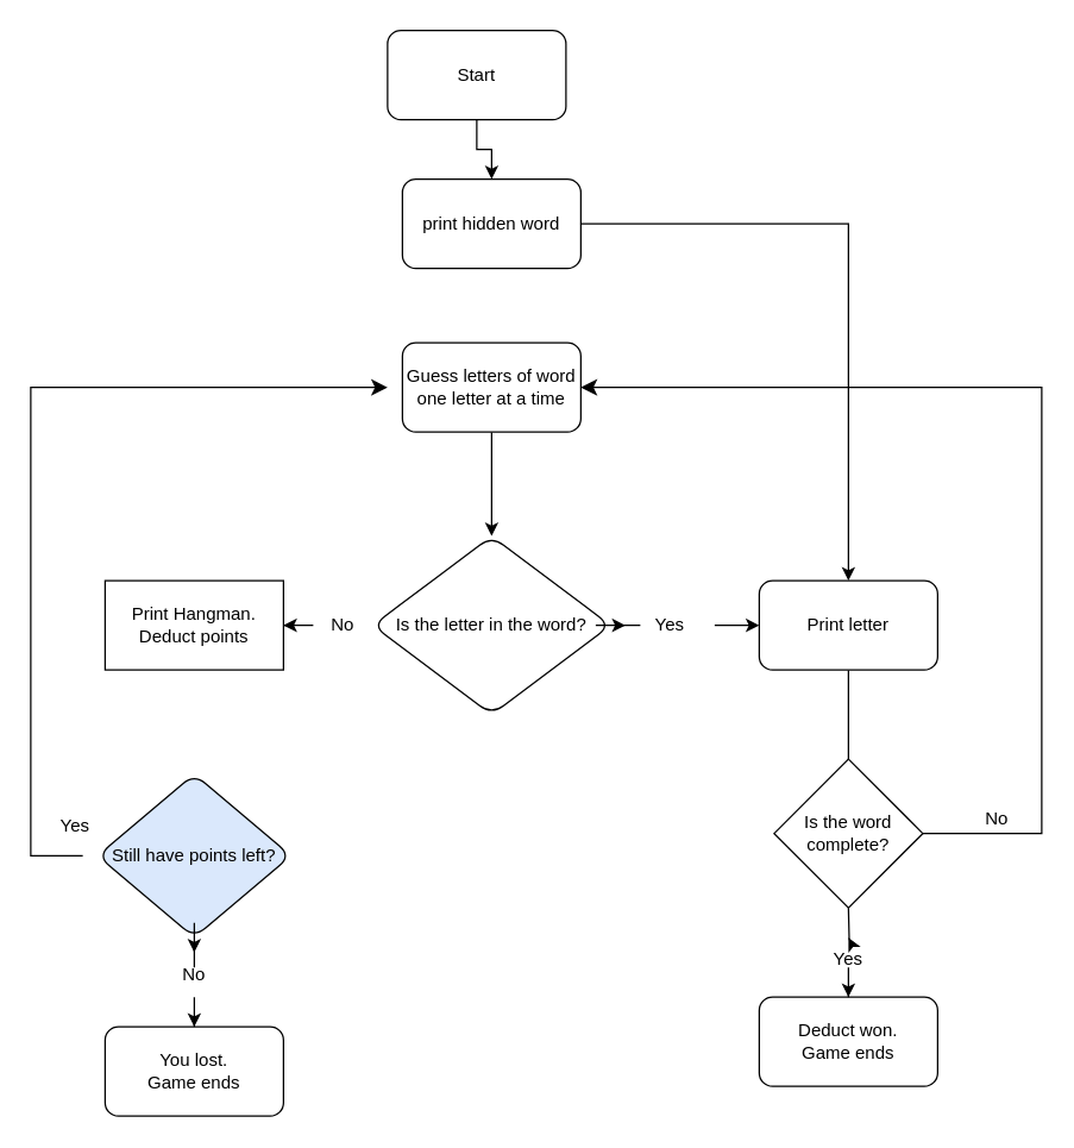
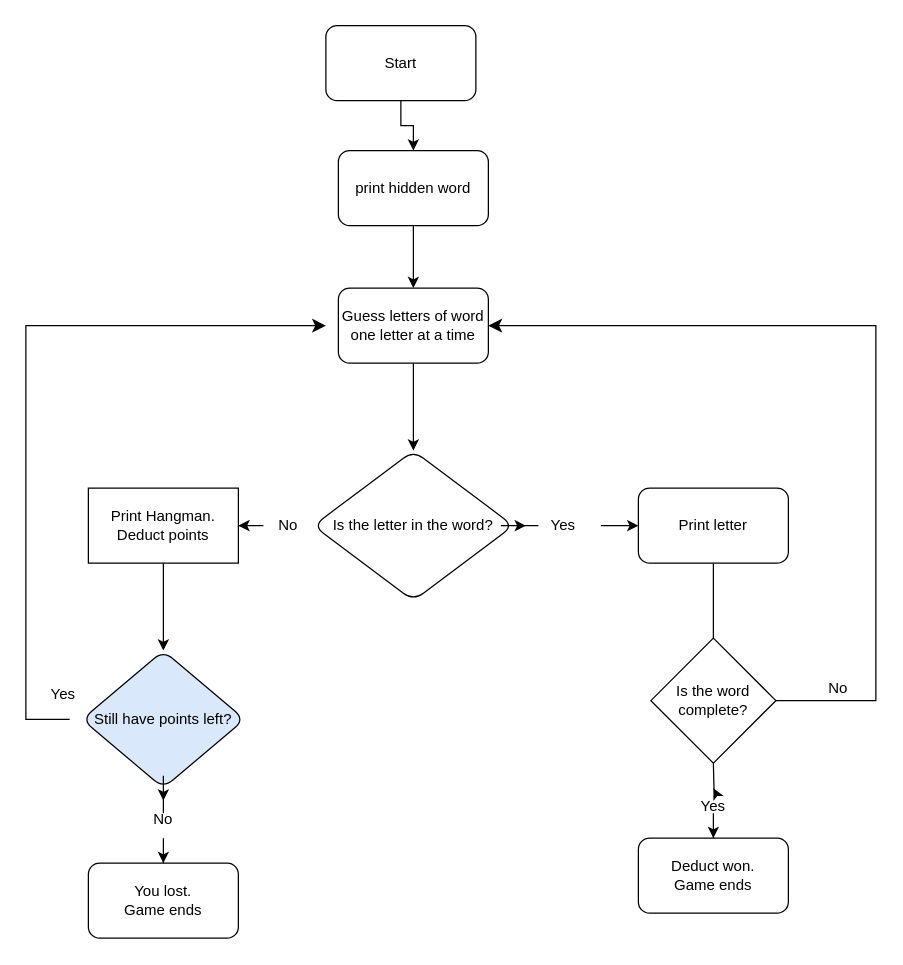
  <mxCell id="0" />
  <mxCell id="1" parent="0" />
  <mxCell id="2" value="" style="edgeStyle=orthogonalEdgeStyle;rounded=0;orthogonalLoop=1;jettySize=auto;html=1;" edge="1" parent="1" source="3" target="5"><mxGeometry relative="1" as="geometry" /></mxCell>
  <mxCell id="3" value="Start" style="rounded=1;whiteSpace=wrap;html=1;" vertex="1" parent="1"><mxGeometry x="260" y="20" width="120" height="60" as="geometry" /></mxCell>
- <mxCell id="4" value="" style="edgeStyle=orthogonalEdgeStyle;rounded=0;orthogonalLoop=1;jettySize=auto;html=1;" edge="1" parent="1" source="5" target="12"><mxGeometry relative="1" as="geometry" /></mxCell>
+ <mxCell id="4" value="" style="edgeStyle=orthogonalEdgeStyle;rounded=0;orthogonalLoop=1;jettySize=auto;html=1;" edge="1" parent="1" source="5" target="7"><mxGeometry relative="1" as="geometry" /></mxCell>
  <mxCell id="5" value="print hidden word" style="whiteSpace=wrap;html=1;rounded=1;" vertex="1" parent="1"><mxGeometry x="270" y="120" width="120" height="60" as="geometry" /></mxCell>
  <mxCell id="6" value="" style="edgeStyle=orthogonalEdgeStyle;rounded=0;orthogonalLoop=1;jettySize=auto;html=1;" edge="1" parent="1" source="7" target="10"><mxGeometry relative="1" as="geometry" /></mxCell>
  <mxCell id="7" value="Guess letters of word&lt;br&gt;one letter at a time" style="whiteSpace=wrap;html=1;rounded=1;" vertex="1" parent="1"><mxGeometry x="270" y="230" width="120" height="60" as="geometry" /></mxCell>
  <mxCell id="8" value="" style="edgeStyle=orthogonalEdgeStyle;rounded=0;orthogonalLoop=1;jettySize=auto;html=1;" edge="1" parent="1" source="22" target="12"><mxGeometry relative="1" as="geometry" /></mxCell>
  <mxCell id="9" value="" style="edgeStyle=orthogonalEdgeStyle;rounded=0;orthogonalLoop=1;jettySize=auto;html=1;" edge="1" parent="1" source="20" target="18"><mxGeometry relative="1" as="geometry" /></mxCell>
  <mxCell id="10" value="Is the letter&amp;nbsp;in the word?" style="rhombus;whiteSpace=wrap;html=1;rounded=1;" vertex="1" parent="1"><mxGeometry x="250" y="360" width="160" height="120" as="geometry" /></mxCell>
  <mxCell id="11" value="" style="edgeStyle=orthogonalEdgeStyle;rounded=0;orthogonalLoop=1;jettySize=auto;html=1;" edge="1" parent="1" source="12"><mxGeometry relative="1" as="geometry"><mxPoint x="570" y="530" as="targetPoint" /></mxGeometry></mxCell>
  <mxCell id="12" value="Print letter" style="whiteSpace=wrap;html=1;rounded=1;" vertex="1" parent="1"><mxGeometry x="510" y="390" width="120" height="60" as="geometry" /></mxCell>
  <mxCell id="13" value="" style="edgeStyle=orthogonalEdgeStyle;rounded=0;orthogonalLoop=1;jettySize=auto;html=1;" edge="1" parent="1" source="26" target="16"><mxGeometry relative="1" as="geometry"><mxPoint x="570" y="610" as="sourcePoint" /></mxGeometry></mxCell>
  <mxCell id="14" value="" style="edgeStyle=segmentEdgeStyle;endArrow=classic;html=1;curved=0;rounded=0;endSize=8;startSize=8;entryX=1;entryY=0.5;entryDx=0;entryDy=0;exitX=1;exitY=0.5;exitDx=0;exitDy=0;" edge="1" parent="1" source="19" target="7"><mxGeometry width="50" height="50" relative="1" as="geometry"><mxPoint x="630" y="570" as="sourcePoint" /><mxPoint x="680" y="270" as="targetPoint" /><Array as="points"><mxPoint x="700" y="560" /><mxPoint x="700" y="260" /></Array></mxGeometry></mxCell>
  <mxCell id="15" value="No" style="text;html=1;strokeColor=none;fillColor=none;align=center;verticalAlign=middle;whiteSpace=wrap;rounded=0;" vertex="1" parent="1"><mxGeometry x="640" y="540" width="60" height="20" as="geometry" /></mxCell>
  <mxCell id="16" value="Deduct won.&lt;br&gt;Game ends" style="whiteSpace=wrap;html=1;rounded=1;" vertex="1" parent="1"><mxGeometry x="510" y="670" width="120" height="60" as="geometry" /></mxCell>
+ <mxCell id="17" value="" style="edgeStyle=orthogonalEdgeStyle;rounded=0;orthogonalLoop=1;jettySize=auto;html=1;" edge="1" parent="1" source="18" target="24"><mxGeometry relative="1" as="geometry" /></mxCell>
  <mxCell id="18" value="Print Hangman.&lt;br&gt;Deduct points" style="whiteSpace=wrap;html=1;rounded=0;" vertex="1" parent="1"><mxGeometry x="70" y="390" width="120" height="60" as="geometry" /></mxCell>
  <mxCell id="19" value="Is the word complete?" style="rhombus;whiteSpace=wrap;html=1;" vertex="1" parent="1"><mxGeometry x="520" y="510" width="100" height="100" as="geometry" /></mxCell>
  <mxCell id="20" value="No" style="text;html=1;strokeColor=none;fillColor=none;align=center;verticalAlign=middle;whiteSpace=wrap;rounded=0;" vertex="1" parent="1"><mxGeometry x="200" y="405" width="60" height="30" as="geometry" /></mxCell>
  <mxCell id="21" value="" style="edgeStyle=orthogonalEdgeStyle;rounded=0;orthogonalLoop=1;jettySize=auto;html=1;" edge="1" parent="1" source="10" target="22"><mxGeometry relative="1" as="geometry"><mxPoint x="410" y="420" as="sourcePoint" /><mxPoint x="510" y="420" as="targetPoint" /></mxGeometry></mxCell>
  <mxCell id="22" value="Yes" style="text;html=1;strokeColor=none;fillColor=none;align=center;verticalAlign=middle;whiteSpace=wrap;rounded=0;" vertex="1" parent="1"><mxGeometry x="420" y="405" width="60" height="30" as="geometry" /></mxCell>
  <mxCell id="23" value="" style="edgeStyle=orthogonalEdgeStyle;rounded=0;orthogonalLoop=1;jettySize=auto;html=1;" edge="1" parent="1" source="30" target="28"><mxGeometry relative="1" as="geometry" /></mxCell>
  <mxCell id="24" value="Still have points left?" style="rhombus;whiteSpace=wrap;html=1;rounded=1;fillColor=#dae8fc;" vertex="1" parent="1"><mxGeometry x="65" y="520" width="130" height="110" as="geometry" /></mxCell>
  <mxCell id="25" value="" style="edgeStyle=orthogonalEdgeStyle;rounded=0;orthogonalLoop=1;jettySize=auto;html=1;" edge="1" parent="1" target="26"><mxGeometry relative="1" as="geometry"><mxPoint x="570" y="610" as="sourcePoint" /><mxPoint x="570" y="670" as="targetPoint" /></mxGeometry></mxCell>
  <mxCell id="26" value="Yes" style="text;html=1;strokeColor=none;fillColor=none;align=center;verticalAlign=middle;whiteSpace=wrap;rounded=0;" vertex="1" parent="1"><mxGeometry x="540" y="630" width="60" height="30" as="geometry" /></mxCell>
  <mxCell id="27" value="" style="edgeStyle=segmentEdgeStyle;endArrow=classic;html=1;curved=0;rounded=0;endSize=8;startSize=8;exitX=0;exitY=0.5;exitDx=0;exitDy=0;entryX=0;entryY=0.5;entryDx=0;entryDy=0;" edge="1" parent="1"><mxGeometry width="50" height="50" relative="1" as="geometry"><mxPoint x="55" y="575" as="sourcePoint" /><mxPoint x="260" y="260" as="targetPoint" /><Array as="points"><mxPoint x="20" y="575" /><mxPoint x="20" y="260" /></Array></mxGeometry></mxCell>
  <mxCell id="28" value="You lost.&lt;br&gt;Game ends" style="whiteSpace=wrap;html=1;rounded=1;" vertex="1" parent="1"><mxGeometry x="70" y="690" width="120" height="60" as="geometry" /></mxCell>
  <mxCell id="29" value="" style="edgeStyle=orthogonalEdgeStyle;rounded=0;orthogonalLoop=1;jettySize=auto;html=1;" edge="1" parent="1" source="24" target="30"><mxGeometry relative="1" as="geometry"><mxPoint x="130" y="630" as="sourcePoint" /><mxPoint x="130" y="670" as="targetPoint" /></mxGeometry></mxCell>
  <mxCell id="30" value="No" style="text;html=1;strokeColor=none;fillColor=none;align=center;verticalAlign=middle;whiteSpace=wrap;rounded=0;" vertex="1" parent="1"><mxGeometry x="100" y="640" width="60" height="30" as="geometry" /></mxCell>
  <mxCell id="31" value="Yes" style="text;html=1;strokeColor=none;fillColor=none;align=center;verticalAlign=middle;whiteSpace=wrap;rounded=0;" vertex="1" parent="1"><mxGeometry x="20" y="540" width="60" height="30" as="geometry" /></mxCell>
